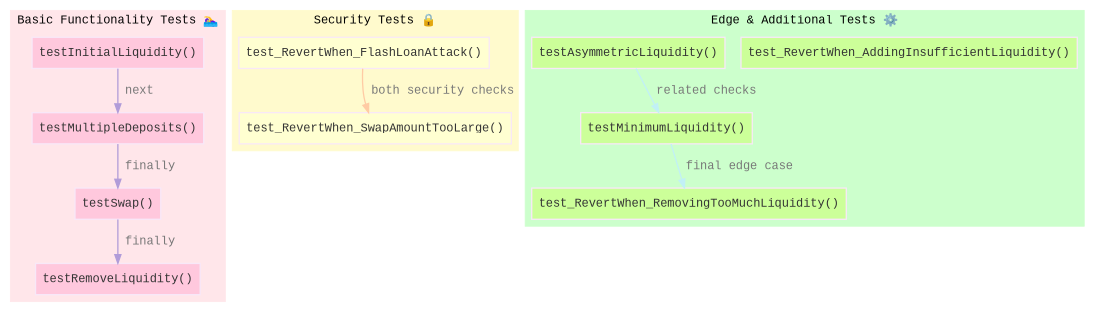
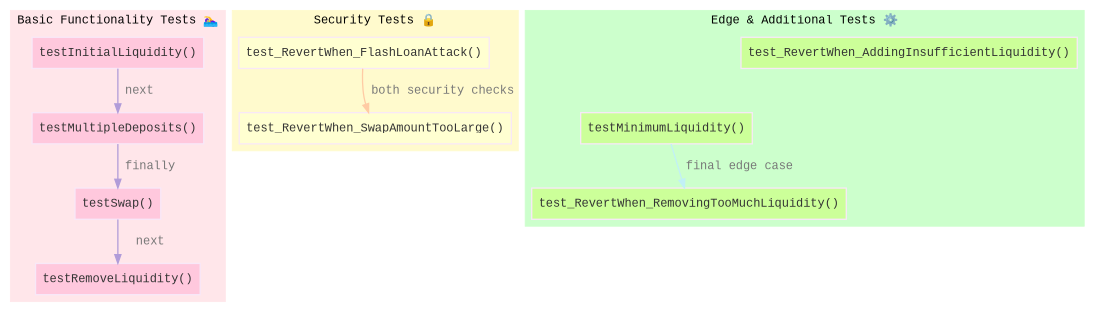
  digraph {
    fontname="Liberation Mono"
    rankdir=TB
    node [color="#F8E8F8" fillcolor="#FFC8DD" fontcolor="#333333" fontname="Liberation Mono" penwidth=1.5 shape=box style=filled]
    edge [color="#B19CD9" fontcolor="#777777" fontname="Liberation Mono" penwidth=1.5]
    n1 [label="testInitialLiquidity()"]
    n2 [label="testMultipleDeposits()"]
    n3 [label="testSwap()"]
    n4 [label="testRemoveLiquidity()"]
    n5 [fillcolor="#FFFFD1" label="test_RevertWhen_FlashLoanAttack()"]
    n6 [fillcolor="#FFFFD1" label="test_RevertWhen_SwapAmountTooLarge()"]
    n7 [fillcolor="#CCFF99" label="test_RevertWhen_AddingInsufficientLiquidity()"]
-   n8 [fillcolor="#CCFF99" label="testAsymmetricLiquidity()"]
    n9 [fillcolor="#CCFF99" label="testMinimumLiquidity()"]
    n10 [fillcolor="#CCFF99" label="test_RevertWhen_RemovingTooMuchLiquidity()"]
    subgraph cluster_1 {
      color="#FFE6EA"
      label="Basic Functionality Tests 🏊‍♀️"
      style=filled
      n1
      n2
      n3
      n4
    }
    subgraph cluster_2 {
      color="#FFFACD"
      label="Security Tests 🔒"
      style=filled
      n5
      n6
    }
    subgraph cluster_3 {
      color="#CCFFCC"
      label="Edge & Additional Tests ⚙️"
      style=filled
      n7
-     n8
      n9
      n10
    }
    n1 -> n2 [label=" next "]
    n2 -> n3 [label=" finally "]
-   n3 -> n4 [label=" finally "]
+   n3 -> n4 [label=" next "]
    n5 -> n6 [color="#FFCBA4" label=" both security checks "]
-   n8 -> n9 [color="#C1F0F6" label=" related checks "]
    n9 -> n10 [color="#C1F0F6" label=" final edge case "]
  }
